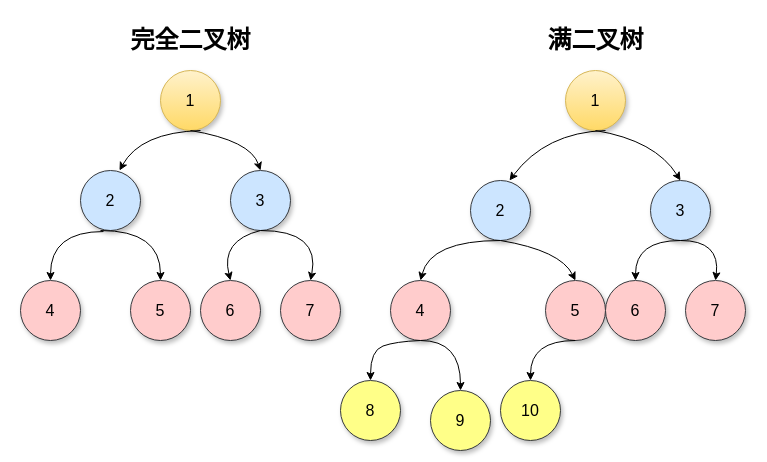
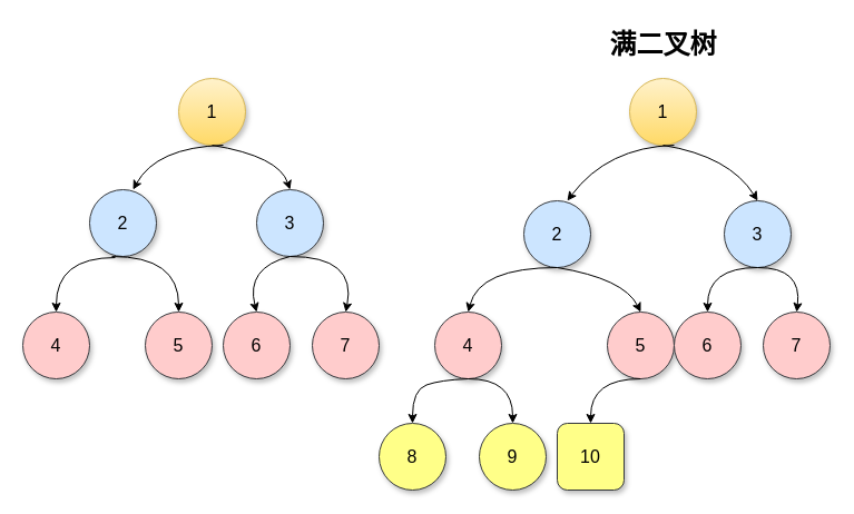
  <mxCell id="0" />
  <mxCell id="1" parent="0" />
  <mxCell id="2" value="1" style="ellipse;whiteSpace=wrap;html=1;aspect=fixed;shadow=1;gradientColor=#ffd966;fillColor=#fff2cc;strokeColor=#d6b656;fontSize=16;" vertex="1" parent="1"><mxGeometry x="160" y="70" width="60" height="60" as="geometry" /></mxCell>
  <mxCell id="3" value="2" style="ellipse;whiteSpace=wrap;html=1;aspect=fixed;shadow=1;fillColor=#cce5ff;strokeColor=#36393d;fontSize=16;" vertex="1" parent="1"><mxGeometry x="80" y="170" width="60" height="60" as="geometry" /></mxCell>
  <mxCell id="4" value="3" style="ellipse;whiteSpace=wrap;html=1;aspect=fixed;shadow=1;fillColor=#cce5ff;strokeColor=#36393d;fontSize=16;" vertex="1" parent="1"><mxGeometry x="230" y="170" width="60" height="60" as="geometry" /></mxCell>
  <mxCell id="5" value="4" style="ellipse;whiteSpace=wrap;html=1;aspect=fixed;shadow=1;fillColor=#ffcccc;strokeColor=#36393d;fontSize=16;" vertex="1" parent="1"><mxGeometry x="20" y="280" width="60" height="60" as="geometry" /></mxCell>
  <mxCell id="6" value="5" style="ellipse;whiteSpace=wrap;html=1;aspect=fixed;shadow=1;fillColor=#ffcccc;strokeColor=#36393d;fontSize=16;" vertex="1" parent="1"><mxGeometry x="130" y="280" width="60" height="60" as="geometry" /></mxCell>
  <mxCell id="7" value="6" style="ellipse;whiteSpace=wrap;html=1;aspect=fixed;shadow=1;fillColor=#ffcccc;strokeColor=#36393d;fontSize=16;" vertex="1" parent="1"><mxGeometry x="200" y="280" width="60" height="60" as="geometry" /></mxCell>
  <mxCell id="8" value="7" style="ellipse;whiteSpace=wrap;html=1;aspect=fixed;shadow=1;fillColor=#ffcccc;strokeColor=#36393d;fontSize=16;" vertex="1" parent="1"><mxGeometry x="280" y="280" width="60" height="60" as="geometry" /></mxCell>
  <mxCell id="9" value="" style="endArrow=classic;html=1;entryX=0.65;entryY=0;entryDx=0;entryDy=0;entryPerimeter=0;curved=1;fontSize=16;" edge="1" parent="1" target="3"><mxGeometry width="50" height="50" relative="1" as="geometry"><mxPoint x="200" y="130" as="sourcePoint" /><mxPoint x="110" y="90" as="targetPoint" /><Array as="points"><mxPoint x="140" y="132" /></Array></mxGeometry></mxCell>
  <mxCell id="10" value="" style="endArrow=classic;html=1;entryX=0.5;entryY=0;entryDx=0;entryDy=0;curved=1;fontSize=16;" edge="1" parent="1" target="4"><mxGeometry width="50" height="50" relative="1" as="geometry"><mxPoint x="190" y="130" as="sourcePoint" /><mxPoint x="350" y="90" as="targetPoint" /><Array as="points"><mxPoint x="250" y="140" /></Array></mxGeometry></mxCell>
  <mxCell id="11" value="" style="endArrow=classic;html=1;entryX=0.5;entryY=0;entryDx=0;entryDy=0;exitX=0.383;exitY=1.017;exitDx=0;exitDy=0;exitPerimeter=0;curved=1;fontSize=16;" edge="1" parent="1" source="3" target="5"><mxGeometry width="50" height="50" relative="1" as="geometry"><mxPoint x="30" y="260" as="sourcePoint" /><mxPoint x="80" y="210" as="targetPoint" /><Array as="points"><mxPoint x="50" y="231" /></Array></mxGeometry></mxCell>
  <mxCell id="12" value="" style="endArrow=classic;html=1;entryX=0.5;entryY=0;entryDx=0;entryDy=0;curved=1;fontSize=16;" edge="1" parent="1" target="6"><mxGeometry width="50" height="50" relative="1" as="geometry"><mxPoint x="100" y="230" as="sourcePoint" /><mxPoint x="230" y="220" as="targetPoint" /><Array as="points"><mxPoint x="160" y="230" /></Array></mxGeometry></mxCell>
  <mxCell id="13" value="" style="endArrow=classic;html=1;exitX=0.5;exitY=1;exitDx=0;exitDy=0;entryX=0.5;entryY=0;entryDx=0;entryDy=0;curved=1;fontSize=16;" edge="1" parent="1" source="4" target="7"><mxGeometry width="50" height="50" relative="1" as="geometry"><mxPoint x="330" y="230" as="sourcePoint" /><mxPoint x="380" y="180" as="targetPoint" /><Array as="points"><mxPoint x="220" y="240" /></Array></mxGeometry></mxCell>
  <mxCell id="14" value="" style="endArrow=classic;html=1;exitX=0.5;exitY=1;exitDx=0;exitDy=0;entryX=0.5;entryY=0;entryDx=0;entryDy=0;curved=1;fontSize=16;" edge="1" parent="1" source="4" target="8"><mxGeometry width="50" height="50" relative="1" as="geometry"><mxPoint x="360" y="270" as="sourcePoint" /><mxPoint x="410" y="220" as="targetPoint" /><Array as="points"><mxPoint x="320" y="230" /></Array></mxGeometry></mxCell>
  <mxCell id="15" value="1" style="ellipse;whiteSpace=wrap;html=1;aspect=fixed;shadow=1;gradientColor=#ffd966;fillColor=#fff2cc;strokeColor=#d6b656;fontSize=16;" vertex="1" parent="1"><mxGeometry x="565" y="70" width="60" height="60" as="geometry" /></mxCell>
  <mxCell id="16" value="2" style="ellipse;whiteSpace=wrap;html=1;aspect=fixed;shadow=1;fillColor=#cce5ff;strokeColor=#36393d;fontSize=16;" vertex="1" parent="1"><mxGeometry x="470" y="180" width="60" height="60" as="geometry" /></mxCell>
  <mxCell id="17" value="3" style="ellipse;whiteSpace=wrap;html=1;aspect=fixed;shadow=1;fillColor=#cce5ff;strokeColor=#36393d;fontSize=16;" vertex="1" parent="1"><mxGeometry x="650" y="180" width="60" height="60" as="geometry" /></mxCell>
  <mxCell id="18" value="4" style="ellipse;whiteSpace=wrap;html=1;aspect=fixed;shadow=1;fillColor=#ffcccc;strokeColor=#36393d;fontSize=16;" vertex="1" parent="1"><mxGeometry x="390" y="280" width="60" height="60" as="geometry" /></mxCell>
  <mxCell id="19" value="5" style="ellipse;whiteSpace=wrap;html=1;aspect=fixed;shadow=1;fillColor=#ffcccc;strokeColor=#36393d;fontSize=16;" vertex="1" parent="1"><mxGeometry x="545" y="280" width="60" height="60" as="geometry" /></mxCell>
  <mxCell id="20" value="6" style="ellipse;whiteSpace=wrap;html=1;aspect=fixed;shadow=1;fillColor=#ffcccc;strokeColor=#36393d;fontSize=16;" vertex="1" parent="1"><mxGeometry x="605" y="280" width="60" height="60" as="geometry" /></mxCell>
  <mxCell id="21" value="7" style="ellipse;whiteSpace=wrap;html=1;aspect=fixed;shadow=1;fillColor=#ffcccc;strokeColor=#36393d;fontSize=16;" vertex="1" parent="1"><mxGeometry x="685" y="280" width="60" height="60" as="geometry" /></mxCell>
  <mxCell id="22" value="" style="endArrow=classic;html=1;entryX=0.65;entryY=0;entryDx=0;entryDy=0;entryPerimeter=0;curved=1;fontSize=16;" edge="1" parent="1" target="16"><mxGeometry width="50" height="50" relative="1" as="geometry"><mxPoint x="605" y="130" as="sourcePoint" /><mxPoint x="515" y="90" as="targetPoint" /><Array as="points"><mxPoint x="545" y="132" /></Array></mxGeometry></mxCell>
  <mxCell id="23" value="" style="endArrow=classic;html=1;entryX=0.5;entryY=0;entryDx=0;entryDy=0;curved=1;fontSize=16;" edge="1" parent="1" target="17"><mxGeometry width="50" height="50" relative="1" as="geometry"><mxPoint x="595" y="130" as="sourcePoint" /><mxPoint x="755" y="90" as="targetPoint" /><Array as="points"><mxPoint x="655" y="140" /></Array></mxGeometry></mxCell>
  <mxCell id="24" value="" style="endArrow=classic;html=1;entryX=0.5;entryY=0;entryDx=0;entryDy=0;curved=1;fontSize=16;exitX=0.5;exitY=1;exitDx=0;exitDy=0;" edge="1" parent="1" target="19" source="16"><mxGeometry width="50" height="50" relative="1" as="geometry"><mxPoint x="505" y="230" as="sourcePoint" /><mxPoint x="635" y="220" as="targetPoint" /><Array as="points"><mxPoint x="560" y="250" /></Array></mxGeometry></mxCell>
  <mxCell id="25" value="" style="endArrow=classic;html=1;exitX=0.5;exitY=1;exitDx=0;exitDy=0;entryX=0.5;entryY=0;entryDx=0;entryDy=0;curved=1;fontSize=16;" edge="1" parent="1" source="17" target="20"><mxGeometry width="50" height="50" relative="1" as="geometry"><mxPoint x="735" y="230" as="sourcePoint" /><mxPoint x="785" y="180" as="targetPoint" /><Array as="points"><mxPoint x="635" y="240" /></Array></mxGeometry></mxCell>
  <mxCell id="26" value="" style="endArrow=classic;html=1;exitX=0.5;exitY=1;exitDx=0;exitDy=0;entryX=0.5;entryY=0;entryDx=0;entryDy=0;curved=1;fontSize=16;" edge="1" parent="1" source="17" target="21"><mxGeometry width="50" height="50" relative="1" as="geometry"><mxPoint x="765" y="270" as="sourcePoint" /><mxPoint x="815" y="220" as="targetPoint" /><Array as="points"><mxPoint x="720" y="240" /></Array></mxGeometry></mxCell>
  <mxCell id="27" value="8" style="ellipse;whiteSpace=wrap;html=1;aspect=fixed;shadow=1;fillColor=#ffff88;strokeColor=#36393d;fontSize=16;" vertex="1" parent="1"><mxGeometry x="340" y="380" width="60" height="60" as="geometry" /></mxCell>
- <mxCell id="28" value="9" style="ellipse;whiteSpace=wrap;html=1;aspect=fixed;shadow=1;fillColor=#ffff88;strokeColor=#36393d;fontSize=16;" vertex="1" parent="1"><mxGeometry x="430" y="390" width="60" height="60" as="geometry" /></mxCell>
+ <mxCell id="28" value="9" style="ellipse;whiteSpace=wrap;html=1;aspect=fixed;shadow=1;fillColor=#ffff88;strokeColor=#36393d;fontSize=16;" vertex="1" parent="1"><mxGeometry x="430" y="380" width="60" height="60" as="geometry" /></mxCell>
  <mxCell id="29" value="" style="endArrow=classic;html=1;entryX=0.5;entryY=0;entryDx=0;entryDy=0;curved=1;fontSize=16;exitX=0.5;exitY=1;exitDx=0;exitDy=0;" edge="1" parent="1" target="27" source="18"><mxGeometry width="50" height="50" relative="1" as="geometry"><mxPoint x="410" y="341" as="sourcePoint" /><mxPoint x="425" y="320" as="targetPoint" /><Array as="points"><mxPoint x="395" y="341" /><mxPoint x="370" y="350" /></Array></mxGeometry></mxCell>
- <mxCell id="30" value="10" style="ellipse;whiteSpace=wrap;html=1;aspect=fixed;shadow=1;fillColor=#ffff88;strokeColor=#36393d;fontSize=16;" vertex="1" parent="1"><mxGeometry x="500" y="380" width="60" height="60" as="geometry" /></mxCell>
+ <mxCell id="30" value="10" style="whiteSpace=wrap;html=1;aspect=fixed;shadow=1;fillColor=#ffff88;strokeColor=#36393d;fontSize=16;rounded=1;" vertex="1" parent="1"><mxGeometry x="500" y="380" width="60" height="60" as="geometry" /></mxCell>
  <mxCell id="31" value="" style="endArrow=classic;html=1;fontSize=16;entryX=0.5;entryY=0;entryDx=0;entryDy=0;exitX=0.5;exitY=1;exitDx=0;exitDy=0;curved=1;" edge="1" parent="1" source="16" target="18"><mxGeometry width="50" height="50" relative="1" as="geometry"><mxPoint x="400" y="250" as="sourcePoint" /><mxPoint x="450" y="200" as="targetPoint" /><Array as="points"><mxPoint x="430" y="240" /></Array></mxGeometry></mxCell>
  <mxCell id="32" value="" style="endArrow=classic;html=1;fontSize=16;entryX=0.5;entryY=0;entryDx=0;entryDy=0;curved=1;" edge="1" parent="1" target="28"><mxGeometry width="50" height="50" relative="1" as="geometry"><mxPoint x="420" y="340" as="sourcePoint" /><mxPoint x="530" y="320" as="targetPoint" /><Array as="points"><mxPoint x="460" y="340" /></Array></mxGeometry></mxCell>
  <mxCell id="33" value="" style="endArrow=classic;html=1;fontSize=16;exitX=0.5;exitY=1;exitDx=0;exitDy=0;entryX=0.5;entryY=0;entryDx=0;entryDy=0;curved=1;" edge="1" parent="1" source="19" target="30"><mxGeometry width="50" height="50" relative="1" as="geometry"><mxPoint x="630" y="440" as="sourcePoint" /><mxPoint x="680" y="390" as="targetPoint" /><Array as="points"><mxPoint x="530" y="340" /></Array></mxGeometry></mxCell>
- <mxCell id="34" value="完全二叉树" style="text;strokeColor=none;fillColor=none;html=1;fontSize=24;fontStyle=1;verticalAlign=middle;align=center;shadow=1;" vertex="1" parent="1"><mxGeometry x="140" y="20" width="100" height="40" as="geometry" /></mxCell>
  <mxCell id="35" value="满二叉树" style="text;strokeColor=none;fillColor=none;html=1;fontSize=24;fontStyle=1;verticalAlign=middle;align=center;shadow=1;" vertex="1" parent="1"><mxGeometry x="545" y="20" width="100" height="40" as="geometry" /></mxCell>
